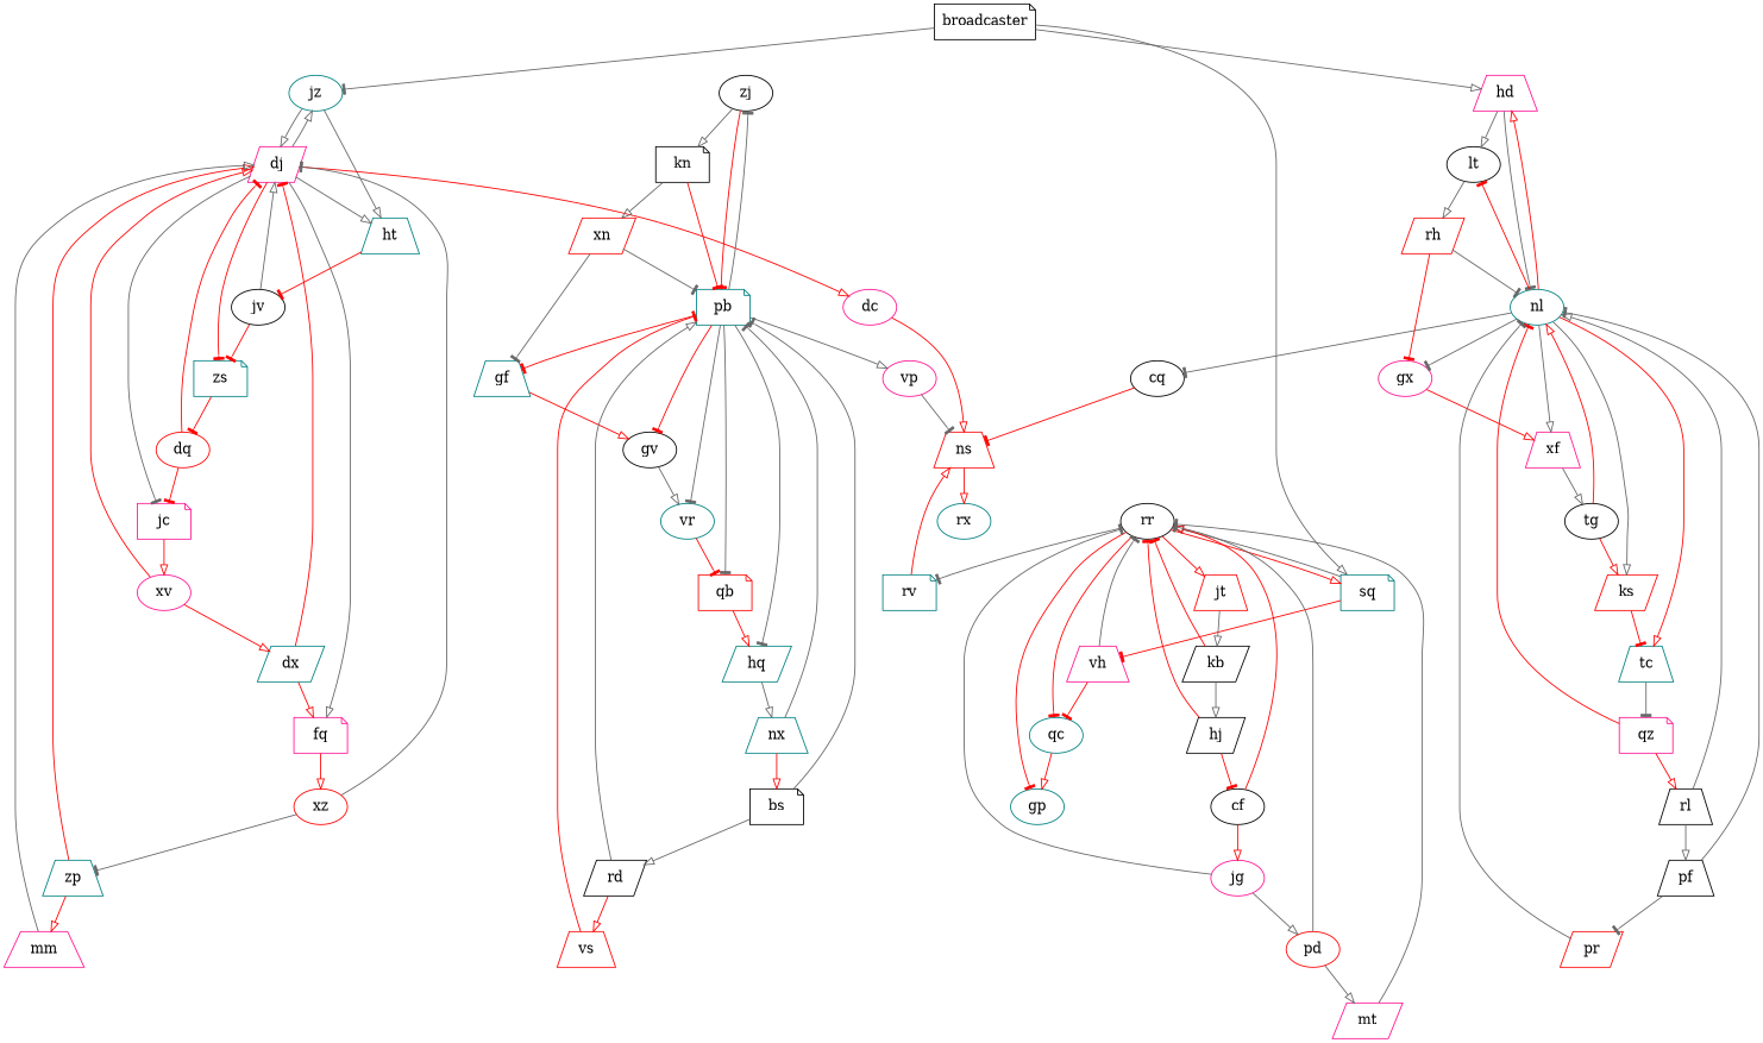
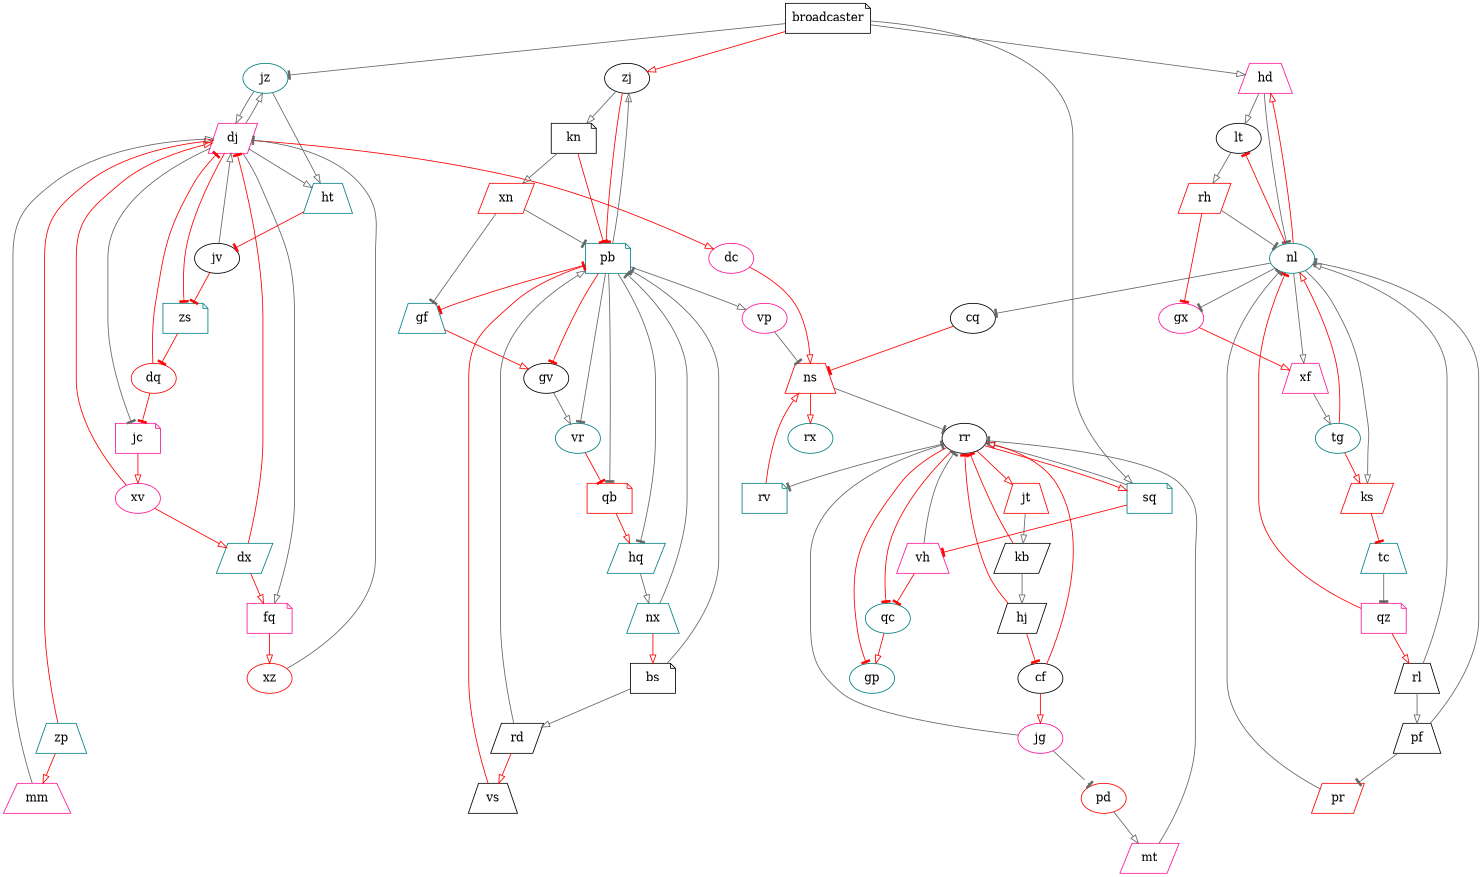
  digraph {
    splines=true
    node [color=teal shape=ellipse]
    edge [arrowhead=onormal color=gray40]
    broadcaster [color=black shape=note]
    jz
    dj [color=deeppink shape=parallelogram]
    ht [shape=trapezium]
    dc [color=deeppink]
    fq [color=deeppink shape=note]
    zs [shape=note]
    jc [color=deeppink shape=note]
    jv [color=black]
    ns [color=red shape=trapezium]
    xz [color=red]
    dq [color=red]
    xv [color=deeppink]
    dx [shape=parallelogram]
    zp [shape=trapezium]
    mm [color=deeppink shape=trapezium]
    sq [shape=note]
    rr [color=black]
    vh [color=deeppink shape=trapezium]
    gp
    rv [shape=note]
    jt [color=red shape=trapezium]
    qc
    kb [color=black shape=parallelogram]
    hj [color=black shape=parallelogram]
    cf [color=black]
    jg [color=deeppink]
    pd [color=red]
    mt [color=deeppink shape=parallelogram]
    zj [color=black]
    kn [color=black shape=note]
    pb [shape=note]
    xn [color=red shape=parallelogram]
    gf [shape=trapezium]
    gv [color=black]
    vp [color=deeppink]
    qb [color=red shape=note]
    vr
    hq [shape=parallelogram]
    nx [shape=trapezium]
    bs [color=black shape=note]
    rd [color=black shape=parallelogram]
-   vs [color=red shape=trapezium]
+   vs [color=black shape=trapezium]
    hd [color=deeppink shape=trapezium]
    lt [color=black]
    nl
    rh [color=red shape=parallelogram]
    ks [color=red shape=parallelogram]
    cq [color=black]
    tc [shape=trapezium]
    xf [color=deeppink shape=trapezium]
    gx [color=deeppink]
    qz [color=deeppink shape=note]
-   tg [color=black]
+   tg
    rl [color=black shape=trapezium]
    pf [color=black shape=trapezium]
    pr [color=red shape=parallelogram]
    rx
    subgraph sub_1 {
      label=Counter0
      broadcaster
      jz
      dj
      ht
      dc
      fq
      zs
      jc
      jv
      ns
      xz
      dq
      xv
      dx
      zp
      mm
    }
    subgraph sub_2 {
      label=Counter1
      broadcaster
      ns
      sq
      rr
      vh
      gp
      rv
      jt
      qc
      kb
      hj
      cf
      jg
      pd
      mt
    }
    subgraph sub_3 {
      label=Counter2
      broadcaster
      ns
      zj
      kn
      pb
      xn
      gf
      gv
      vp
      qb
      vr
      hq
      nx
      bs
      rd
      vs
    }
    subgraph sub_4 {
      label=Counter3
      broadcaster
      ns
      hd
      lt
      nl
      rh
      ks
      cq
      tc
      xf
      gx
      qz
      tg
      rl
      pf
      pr
    }
    broadcaster -> jz [arrowhead=tee]
    broadcaster -> sq
+   broadcaster -> zj [color=red]
    broadcaster -> hd
    jz -> dj
    jz -> ht
    dj -> jz
    dj -> ht
    dj -> dc [color=red]
    dj -> fq
    dj -> zs [arrowhead=tee color=red]
    dj -> jc [arrowhead=tee]
    ht -> jv [arrowhead=tee color=red]
    dc -> ns [color=red]
    fq -> xz [color=red]
    zs -> dq [arrowhead=tee color=red]
    jc -> xv [color=red]
    jv -> dj
    jv -> zs [arrowhead=tee color=red]
    ns -> rx [color=red]
    xz -> dj [arrowhead=tee]
-   xz -> zp [arrowhead=tee]
    dq -> dj [arrowhead=tee color=red]
    dq -> jc [arrowhead=tee color=red]
    xv -> dj [color=red]
    xv -> dx [color=red]
    dx -> dj [arrowhead=tee color=red]
    dx -> fq [color=red]
    zp -> dj [color=red]
    zp -> mm [color=red]
    mm -> dj
    sq -> rr
    sq -> vh [arrowhead=tee color=red]
    rr -> sq [color=red]
    rr -> gp [arrowhead=tee color=red]
    rr -> rv [arrowhead=tee]
    rr -> jt [color=red]
    rr -> qc [arrowhead=tee color=red]
    vh -> rr [arrowhead=tee]
    vh -> qc [arrowhead=tee color=red]
    rv -> ns [color=red]
    jt -> kb
    qc -> gp [color=red]
    kb -> rr [arrowhead=tee color=red]
    kb -> hj
    hj -> rr [arrowhead=tee color=red]
    hj -> cf [arrowhead=tee color=red]
    cf -> rr [color=red]
    cf -> jg [color=red]
    jg -> rr [arrowhead=tee]
-   jg -> pd
-   pd -> rr [arrowhead=tee]
+   jg -> pd [arrowhead=tee]
+   ns -> rr [arrowhead=tee]
    pd -> mt
    mt -> rr [arrowhead=tee]
    zj -> kn
    zj -> pb [arrowhead=tee color=red]
    kn -> pb [arrowhead=tee color=red]
    kn -> xn
-   pb -> zj [arrowhead=tee]
+   pb -> zj
    pb -> gf [arrowhead=tee color=red]
    pb -> gv [arrowhead=tee color=red]
    pb -> vp
    pb -> qb [arrowhead=tee]
    pb -> vr [arrowhead=tee]
    pb -> hq [arrowhead=tee]
    xn -> pb [arrowhead=tee]
    xn -> gf [arrowhead=tee]
    gf -> gv [color=red]
    gv -> vr
    vp -> ns [arrowhead=tee]
    qb -> hq [color=red]
    vr -> qb [arrowhead=tee color=red]
    hq -> nx
    nx -> pb [arrowhead=tee]
    nx -> bs [color=red]
    bs -> pb [arrowhead=tee]
    bs -> rd
    rd -> pb
    rd -> vs [color=red]
    vs -> pb [arrowhead=tee color=red]
    hd -> lt
    hd -> nl [arrowhead=tee]
    lt -> rh
    nl -> hd [color=red]
    nl -> lt [arrowhead=tee color=red]
    nl -> ks
    nl -> cq [arrowhead=tee]
-   nl -> tc [color=red]
    nl -> xf
    nl -> gx [arrowhead=tee]
    rh -> nl [arrowhead=tee]
    rh -> gx [arrowhead=tee color=red]
    ks -> tc [arrowhead=tee color=red]
    cq -> ns [arrowhead=tee color=red]
    tc -> qz [arrowhead=tee]
    xf -> tg
    gx -> xf [color=red]
    qz -> nl [arrowhead=tee color=red]
    qz -> rl [color=red]
    tg -> nl [color=red]
    tg -> ks [color=red]
    rl -> nl
    rl -> pf
    pf -> nl [arrowhead=tee]
    pf -> pr [arrowhead=tee]
    pr -> nl [arrowhead=tee]
  }
